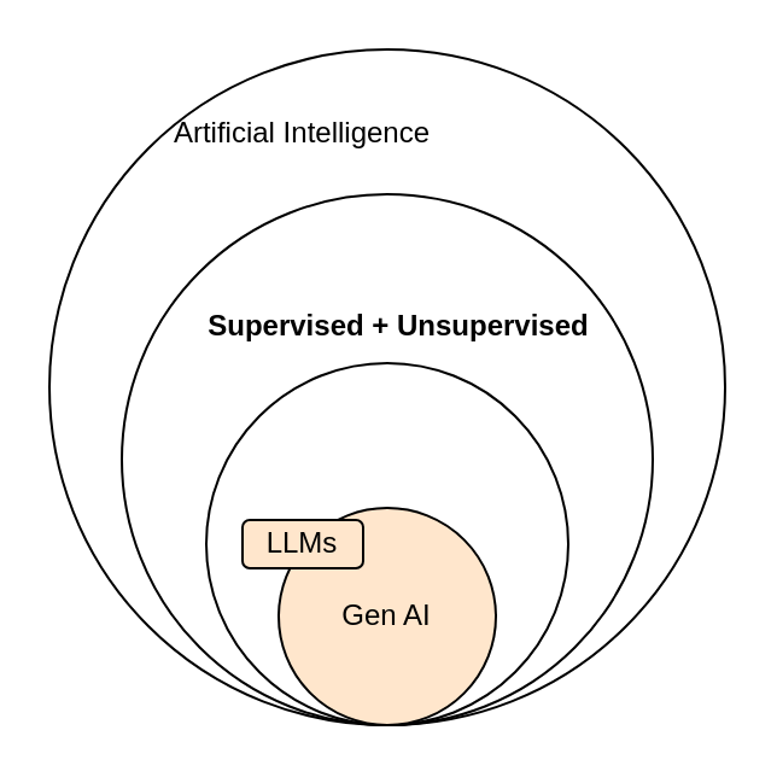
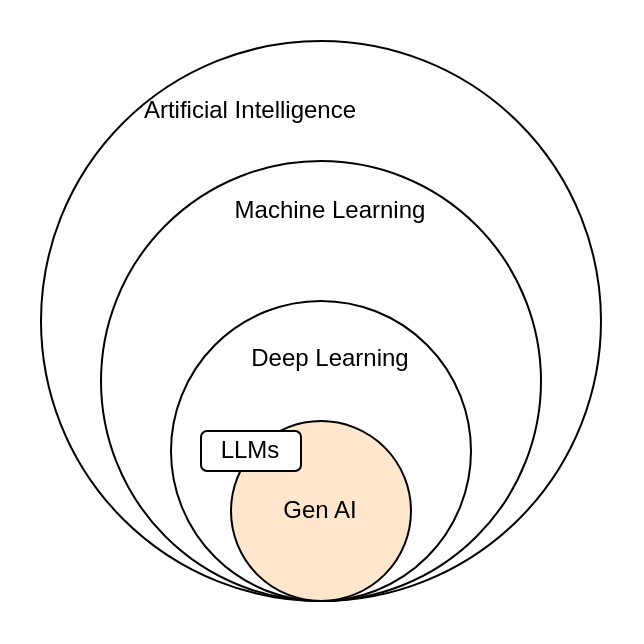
  <mxCell id="0" />
  <mxCell id="1" parent="0" />
  <mxCell id="2" value="" style="ellipse;whiteSpace=wrap;html=1;aspect=fixed;" vertex="1" parent="1"><mxGeometry x="20" y="20" width="280" height="280" as="geometry" /></mxCell>
  <mxCell id="3" value="Artificial Intelligence" style="text;html=1;strokeColor=none;fillColor=none;align=center;verticalAlign=middle;whiteSpace=wrap;rounded=0;" vertex="1" parent="1"><mxGeometry x="70" y="40" width="110" height="30" as="geometry" /></mxCell>
  <mxCell id="4" value="" style="ellipse;whiteSpace=wrap;html=1;aspect=fixed;" vertex="1" parent="1"><mxGeometry x="50" y="80" width="220" height="220" as="geometry" /></mxCell>
+ <mxCell id="5" value="Machine Learning" style="text;html=1;strokeColor=none;fillColor=none;align=center;verticalAlign=middle;whiteSpace=wrap;rounded=0;" vertex="1" parent="1"><mxGeometry x="110" y="90" width="110" height="30" as="geometry" /></mxCell>
  <mxCell id="6" value="" style="ellipse;whiteSpace=wrap;html=1;aspect=fixed;" vertex="1" parent="1"><mxGeometry x="85" y="150" width="150" height="150" as="geometry" /></mxCell>
- <mxCell id="7" value="&lt;b&gt;Supervised + Unsupervised&lt;/b&gt;" style="text;html=1;strokeColor=none;fillColor=none;align=center;verticalAlign=middle;whiteSpace=wrap;rounded=0;" vertex="1" parent="1"><mxGeometry x="70" y="120" width="190" height="30" as="geometry" /></mxCell>
+ <mxCell id="8" value="Deep Learning" style="text;html=1;strokeColor=none;fillColor=none;align=center;verticalAlign=middle;whiteSpace=wrap;rounded=0;" vertex="1" parent="1"><mxGeometry x="110" y="164" width="110" height="30" as="geometry" /></mxCell>
  <mxCell id="9" value="Gen AI" style="ellipse;whiteSpace=wrap;html=1;aspect=fixed;fillColor=#ffe6cc;" vertex="1" parent="1"><mxGeometry x="115" y="210" width="90" height="90" as="geometry" /></mxCell>
- <mxCell id="10" value="LLMs" style="rounded=1;whiteSpace=wrap;html=1;fillColor=#ffe6cc;" vertex="1" parent="1"><mxGeometry x="100" y="215" width="50" height="20" as="geometry" /></mxCell>
+ <mxCell id="10" value="LLMs" style="rounded=1;whiteSpace=wrap;html=1;" vertex="1" parent="1"><mxGeometry x="100" y="215" width="50" height="20" as="geometry" /></mxCell>
